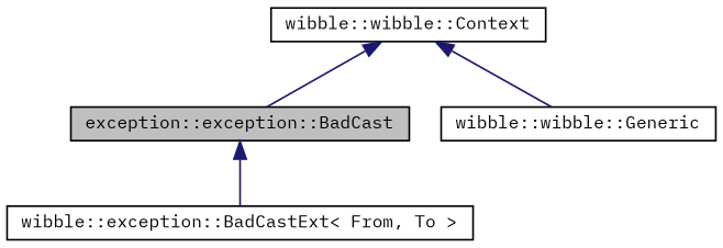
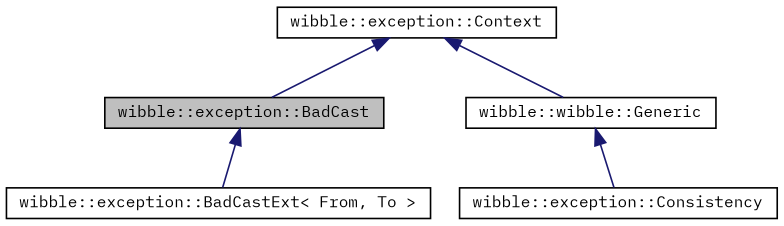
  digraph {
    fontname="IBM Plex Mono"
    node [color=black fillcolor=white fontname="IBM Plex Mono" fontsize=10 shape=record style=filled]
    edge [color=midnightblue dir=back fontname="IBM Plex Mono" fontsize=10 labelfontname=Helvetica labelfontsize=10 style=solid]
-   n1 [fillcolor=grey75 fontcolor=black height=0.2 label="exception::exception::BadCast" width=0.4]
+   n1 [fillcolor=grey75 fontcolor=black height=0.2 label="wibble::exception::BadCast" width=0.4]
    n2 [height=0.2 label="wibble::exception::BadCastExt\< From, To \>" width=0.4]
+   n3 [height=0.2 label="wibble::exception::Consistency" width=0.4]
    n4 [height=0.2 label="wibble::wibble::Generic" width=0.4]
-   n5 [height=0.2 label="wibble::wibble::Context" width=0.4]
+   n5 [height=0.2 label="wibble::exception::Context" width=0.4]
    n1 -> n2
+   n4 -> n3
    n5 -> n1
    n5 -> n4
  }
